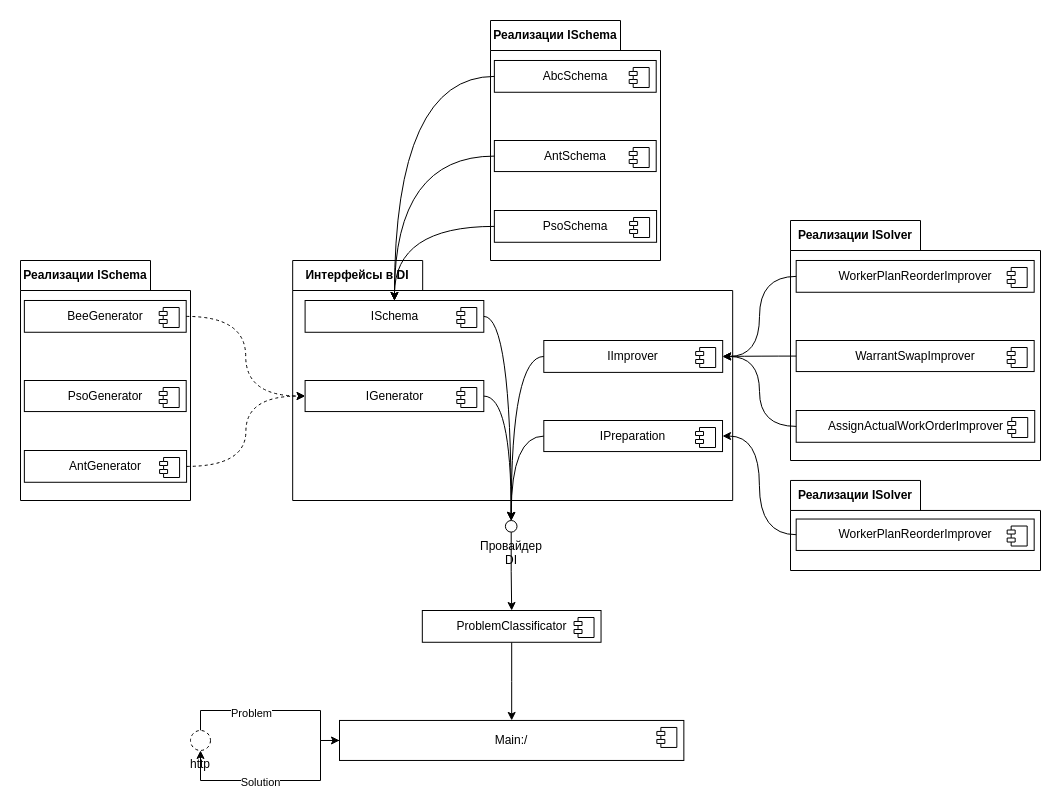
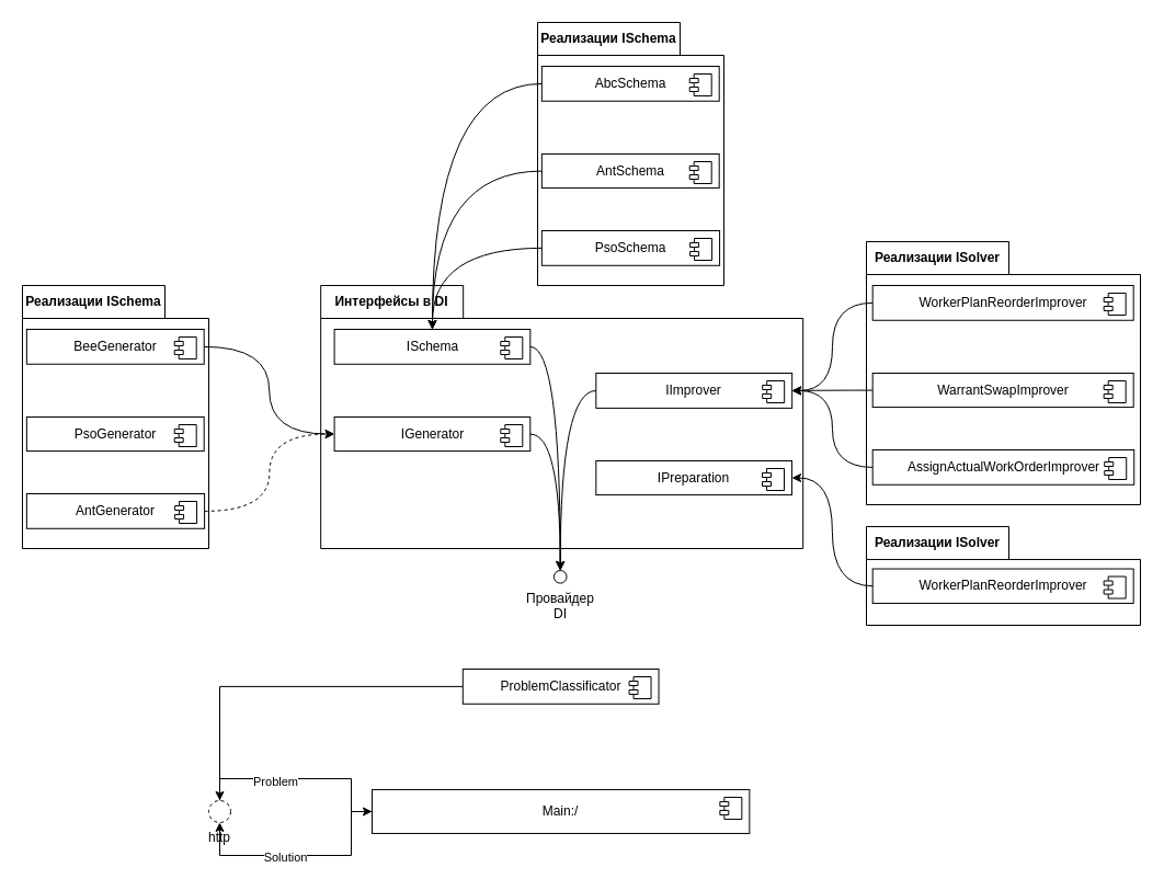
  <mxCell id="0" />
  <mxCell id="1" parent="0" />
  <mxCell id="2" value="Интерфейсы в DI" style="shape=folder;fontStyle=1;tabWidth=130;tabHeight=30;tabPosition=left;html=1;boundedLbl=1;labelInHeader=1;container=1;collapsible=0;whiteSpace=wrap;" vertex="1" parent="1"><mxGeometry x="292.18" y="260" width="440" height="240" as="geometry" /></mxCell>
  <mxCell id="3" value="" style="html=1;strokeColor=none;resizeWidth=1;resizeHeight=1;fillColor=none;part=1;connectable=0;allowArrows=0;deletable=0;whiteSpace=wrap;" vertex="1" parent="2"><mxGeometry width="440.0" height="168.0" relative="1" as="geometry"><mxPoint y="30" as="offset" /></mxGeometry></mxCell>
  <mxCell id="4" value="ISchema" style="html=1;dropTarget=0;whiteSpace=wrap;" vertex="1" parent="2"><mxGeometry x="12.41" y="39.995" width="178.72" height="31.766" as="geometry" /></mxCell>
  <mxCell id="5" value="" style="shape=module;jettyWidth=8;jettyHeight=4;" vertex="1" parent="4"><mxGeometry x="1" width="20" height="20" relative="1" as="geometry"><mxPoint x="-27" y="7" as="offset" /></mxGeometry></mxCell>
  <mxCell id="6" value="IGenerator" style="html=1;dropTarget=0;whiteSpace=wrap;" vertex="1" parent="2"><mxGeometry x="12.41" y="120.004" width="178.72" height="31.064" as="geometry" /></mxCell>
  <mxCell id="7" value="" style="shape=module;jettyWidth=8;jettyHeight=4;" vertex="1" parent="6"><mxGeometry x="1" width="20" height="20" relative="1" as="geometry"><mxPoint x="-27" y="7" as="offset" /></mxGeometry></mxCell>
  <mxCell id="8" value="IImprover" style="html=1;dropTarget=0;whiteSpace=wrap;" vertex="1" parent="2"><mxGeometry x="251.13" y="80.004" width="178.87" height="31.894" as="geometry" /></mxCell>
  <mxCell id="9" value="" style="shape=module;jettyWidth=8;jettyHeight=4;" vertex="1" parent="8"><mxGeometry x="1" width="20" height="20" relative="1" as="geometry"><mxPoint x="-27" y="7" as="offset" /></mxGeometry></mxCell>
  <mxCell id="10" value="IPreparation" style="html=1;dropTarget=0;whiteSpace=wrap;" vertex="1" parent="2"><mxGeometry x="251.13" y="160.004" width="178.72" height="31.064" as="geometry" /></mxCell>
  <mxCell id="11" value="" style="shape=module;jettyWidth=8;jettyHeight=4;" vertex="1" parent="10"><mxGeometry x="1" width="20" height="20" relative="1" as="geometry"><mxPoint x="-27" y="7" as="offset" /></mxGeometry></mxCell>
  <mxCell id="12" style="edgeStyle=orthogonalEdgeStyle;rounded=0;orthogonalLoop=1;jettySize=auto;html=1;entryX=0;entryY=0.5;entryDx=0;entryDy=0;exitX=0.5;exitY=0;exitDx=0;exitDy=0;" edge="1" parent="1" source="14" target="17"><mxGeometry relative="1" as="geometry"><Array as="points"><mxPoint x="200" y="709.96" /><mxPoint x="320" y="709.96" /><mxPoint x="320" y="739.96" /></Array></mxGeometry></mxCell>
  <mxCell id="13" value="Problem" style="edgeLabel;html=1;align=center;verticalAlign=middle;resizable=0;points=[];" vertex="1" connectable="0" parent="12"><mxGeometry x="-0.256" y="-2" relative="1" as="geometry"><mxPoint as="offset" /></mxGeometry></mxCell>
  <mxCell id="14" value="http&lt;div&gt;&lt;br&gt;&lt;/div&gt;" style="ellipse;whiteSpace=wrap;html=1;aspect=fixed;labelPosition=center;verticalLabelPosition=bottom;align=center;verticalAlign=top;dashed=1;" vertex="1" parent="1"><mxGeometry x="190" y="729.96" width="20" height="20" as="geometry" /></mxCell>
  <mxCell id="15" style="edgeStyle=orthogonalEdgeStyle;rounded=0;orthogonalLoop=1;jettySize=auto;html=1;entryX=0.5;entryY=1;entryDx=0;entryDy=0;" edge="1" parent="1" source="17" target="14"><mxGeometry relative="1" as="geometry"><Array as="points"><mxPoint x="320" y="739.96" /><mxPoint x="320" y="779.96" /><mxPoint x="200" y="779.96" /></Array></mxGeometry></mxCell>
  <mxCell id="16" value="Solution" style="edgeLabel;html=1;align=center;verticalAlign=middle;resizable=0;points=[];" vertex="1" connectable="0" parent="15"><mxGeometry x="0.151" y="1" relative="1" as="geometry"><mxPoint as="offset" /></mxGeometry></mxCell>
  <mxCell id="17" value="Main:/" style="html=1;dropTarget=0;whiteSpace=wrap;" vertex="1" parent="1"><mxGeometry x="339.004" y="719.96" width="344.348" height="40" as="geometry" /></mxCell>
  <mxCell id="18" value="" style="shape=module;jettyWidth=8;jettyHeight=4;" vertex="1" parent="17"><mxGeometry x="1" width="20" height="20" relative="1" as="geometry"><mxPoint x="-27" y="7" as="offset" /></mxGeometry></mxCell>
  <mxCell id="19" value="Реализации ISchema" style="shape=folder;fontStyle=1;tabWidth=130;tabHeight=30;tabPosition=left;html=1;boundedLbl=1;labelInHeader=1;container=1;collapsible=0;whiteSpace=wrap;" vertex="1" parent="1"><mxGeometry x="490" y="20" width="170" height="240" as="geometry" /></mxCell>
  <mxCell id="20" value="" style="html=1;strokeColor=none;resizeWidth=1;resizeHeight=1;fillColor=none;part=1;connectable=0;allowArrows=0;deletable=0;whiteSpace=wrap;" vertex="1" parent="19"><mxGeometry width="170.0" height="168.0" relative="1" as="geometry"><mxPoint y="30" as="offset" /></mxGeometry></mxCell>
  <mxCell id="21" value="PsoSchema" style="html=1;dropTarget=0;whiteSpace=wrap;" vertex="1" parent="19"><mxGeometry x="3.864" y="190" width="162.215" height="31.77" as="geometry" /></mxCell>
  <mxCell id="22" value="" style="shape=module;jettyWidth=8;jettyHeight=4;" vertex="1" parent="21"><mxGeometry x="1" width="20" height="20" relative="1" as="geometry"><mxPoint x="-27" y="7" as="offset" /></mxGeometry></mxCell>
  <mxCell id="23" value="AntSchema" style="html=1;dropTarget=0;whiteSpace=wrap;" vertex="1" parent="19"><mxGeometry x="3.864" y="120" width="161.836" height="31.06" as="geometry" /></mxCell>
  <mxCell id="24" value="" style="shape=module;jettyWidth=8;jettyHeight=4;" vertex="1" parent="23"><mxGeometry x="1" width="20" height="20" relative="1" as="geometry"><mxPoint x="-27" y="7" as="offset" /></mxGeometry></mxCell>
  <mxCell id="25" value="AbcSchema" style="html=1;dropTarget=0;whiteSpace=wrap;" vertex="1" parent="19"><mxGeometry x="3.864" y="39.99" width="161.836" height="31.77" as="geometry" /></mxCell>
  <mxCell id="26" value="" style="shape=module;jettyWidth=8;jettyHeight=4;" vertex="1" parent="25"><mxGeometry x="1" width="20" height="20" relative="1" as="geometry"><mxPoint x="-27" y="7" as="offset" /></mxGeometry></mxCell>
  <mxCell id="27" style="edgeStyle=orthogonalEdgeStyle;shape=connector;curved=1;rounded=1;orthogonalLoop=1;jettySize=auto;html=1;entryX=0.5;entryY=0;entryDx=0;entryDy=0;labelBackgroundColor=default;strokeColor=default;fontFamily=Helvetica;fontSize=11;fontColor=default;endArrow=classic;exitX=0;exitY=0.5;exitDx=0;exitDy=0;" edge="1" parent="1" source="21" target="4"><mxGeometry relative="1" as="geometry"><mxPoint x="81" y="333.787" as="sourcePoint" /><mxPoint x="38.528" y="435.52" as="targetPoint" /></mxGeometry></mxCell>
  <mxCell id="28" style="edgeStyle=orthogonalEdgeStyle;shape=connector;curved=1;rounded=1;orthogonalLoop=1;jettySize=auto;html=1;entryX=0.5;entryY=0;entryDx=0;entryDy=0;labelBackgroundColor=default;strokeColor=default;fontFamily=Helvetica;fontSize=11;fontColor=default;endArrow=classic;" edge="1" parent="1" source="25" target="4"><mxGeometry relative="1" as="geometry"><mxPoint x="38.528" y="435.52" as="targetPoint" /></mxGeometry></mxCell>
  <mxCell id="29" style="edgeStyle=orthogonalEdgeStyle;shape=connector;curved=1;rounded=1;orthogonalLoop=1;jettySize=auto;html=1;entryX=0.5;entryY=0;entryDx=0;entryDy=0;labelBackgroundColor=default;strokeColor=default;fontFamily=Helvetica;fontSize=11;fontColor=default;endArrow=classic;" edge="1" parent="1" source="23" target="4"><mxGeometry relative="1" as="geometry"><mxPoint x="38.528" y="435.52" as="targetPoint" /></mxGeometry></mxCell>
  <mxCell id="30" value="Реализации ISolver" style="shape=folder;fontStyle=1;tabWidth=130;tabHeight=30;tabPosition=left;html=1;boundedLbl=1;labelInHeader=1;container=1;collapsible=0;whiteSpace=wrap;" vertex="1" parent="1"><mxGeometry x="790" y="220" width="250" height="240" as="geometry" /></mxCell>
  <mxCell id="31" value="" style="html=1;strokeColor=none;resizeWidth=1;resizeHeight=1;fillColor=none;part=1;connectable=0;allowArrows=0;deletable=0;whiteSpace=wrap;" vertex="1" parent="30"><mxGeometry width="250" height="168.0" relative="1" as="geometry"><mxPoint y="30" as="offset" /></mxGeometry></mxCell>
  <mxCell id="32" value="AssignActualWorkOrderImprover" style="html=1;dropTarget=0;whiteSpace=wrap;" vertex="1" parent="30"><mxGeometry x="5.682" y="190" width="238.551" height="31.77" as="geometry" /></mxCell>
  <mxCell id="33" value="" style="shape=module;jettyWidth=8;jettyHeight=4;" vertex="1" parent="32"><mxGeometry x="1" width="20" height="20" relative="1" as="geometry"><mxPoint x="-27" y="7" as="offset" /></mxGeometry></mxCell>
  <mxCell id="34" value="WarrantSwapImprover" style="html=1;dropTarget=0;whiteSpace=wrap;" vertex="1" parent="30"><mxGeometry x="5.682" y="120" width="237.994" height="31.06" as="geometry" /></mxCell>
  <mxCell id="35" value="" style="shape=module;jettyWidth=8;jettyHeight=4;" vertex="1" parent="34"><mxGeometry x="1" width="20" height="20" relative="1" as="geometry"><mxPoint x="-27" y="7" as="offset" /></mxGeometry></mxCell>
  <mxCell id="36" value="WorkerPlanReorderImprover" style="html=1;dropTarget=0;whiteSpace=wrap;" vertex="1" parent="30"><mxGeometry x="5.682" y="39.99" width="237.994" height="31.77" as="geometry" /></mxCell>
  <mxCell id="37" value="" style="shape=module;jettyWidth=8;jettyHeight=4;" vertex="1" parent="36"><mxGeometry x="1" width="20" height="20" relative="1" as="geometry"><mxPoint x="-27" y="7" as="offset" /></mxGeometry></mxCell>
  <mxCell id="38" style="edgeStyle=orthogonalEdgeStyle;rounded=0;orthogonalLoop=1;jettySize=auto;html=1;entryX=1;entryY=0.5;entryDx=0;entryDy=0;orthogonal=0;curved=1;" edge="1" parent="1" source="36" target="8"><mxGeometry relative="1" as="geometry" /></mxCell>
  <mxCell id="39" style="edgeStyle=orthogonalEdgeStyle;rounded=0;orthogonalLoop=1;jettySize=auto;html=1;entryX=1;entryY=0.5;entryDx=0;entryDy=0;orthogonal=0;curved=1;" edge="1" parent="1" source="34" target="8"><mxGeometry relative="1" as="geometry" /></mxCell>
  <mxCell id="40" style="edgeStyle=orthogonalEdgeStyle;rounded=0;orthogonalLoop=1;jettySize=auto;html=1;entryX=1;entryY=0.5;entryDx=0;entryDy=0;orthogonal=0;curved=1;" edge="1" parent="1" source="32" target="8"><mxGeometry relative="1" as="geometry" /></mxCell>
- <mxCell id="41" style="edgeStyle=orthogonalEdgeStyle;rounded=0;orthogonalLoop=1;jettySize=auto;html=1;entryX=0.5;entryY=0;entryDx=0;entryDy=0;" edge="1" parent="1" source="42" target="63"><mxGeometry relative="1" as="geometry" /></mxCell>
  <mxCell id="42" value="Провайдер DI" style="ellipse;whiteSpace=wrap;html=1;aspect=fixed;labelPosition=center;verticalLabelPosition=bottom;align=center;verticalAlign=top;" vertex="1" parent="1"><mxGeometry x="504.9" y="520" width="11.615" height="11.615" as="geometry" /></mxCell>
  <mxCell id="43" style="edgeStyle=orthogonalEdgeStyle;shape=connector;curved=1;rounded=1;orthogonalLoop=1;jettySize=auto;html=1;entryX=0.5;entryY=0;entryDx=0;entryDy=0;labelBackgroundColor=default;strokeColor=default;fontFamily=Helvetica;fontSize=11;fontColor=default;endArrow=classic;exitX=0;exitY=0.5;exitDx=0;exitDy=0;" edge="1" parent="1" source="8" target="42"><mxGeometry relative="1" as="geometry" /></mxCell>
  <mxCell id="44" style="edgeStyle=orthogonalEdgeStyle;shape=connector;curved=1;rounded=1;orthogonalLoop=1;jettySize=auto;html=1;entryX=0.5;entryY=0;entryDx=0;entryDy=0;labelBackgroundColor=default;strokeColor=default;fontFamily=Helvetica;fontSize=11;fontColor=default;endArrow=classic;" edge="1" parent="1" source="6" target="42"><mxGeometry relative="1" as="geometry" /></mxCell>
  <mxCell id="45" style="edgeStyle=orthogonalEdgeStyle;shape=connector;curved=1;rounded=1;orthogonalLoop=1;jettySize=auto;html=1;entryX=0.5;entryY=0;entryDx=0;entryDy=0;labelBackgroundColor=default;strokeColor=default;fontFamily=Helvetica;fontSize=11;fontColor=default;endArrow=classic;exitX=1;exitY=0.5;exitDx=0;exitDy=0;" edge="1" parent="1" source="4" target="42"><mxGeometry relative="1" as="geometry"><mxPoint x="553.18" y="323.787" as="sourcePoint" /><mxPoint x="522.18" y="411.495" as="targetPoint" /></mxGeometry></mxCell>
  <mxCell id="46" value="Реализации ISchema" style="shape=folder;fontStyle=1;tabWidth=130;tabHeight=30;tabPosition=left;html=1;boundedLbl=1;labelInHeader=1;container=1;collapsible=0;whiteSpace=wrap;" vertex="1" parent="1"><mxGeometry x="20" y="260" width="170" height="240" as="geometry" /></mxCell>
  <mxCell id="47" value="" style="html=1;strokeColor=none;resizeWidth=1;resizeHeight=1;fillColor=none;part=1;connectable=0;allowArrows=0;deletable=0;whiteSpace=wrap;" vertex="1" parent="46"><mxGeometry width="170.0" height="168.0" relative="1" as="geometry"><mxPoint y="30" as="offset" /></mxGeometry></mxCell>
  <mxCell id="48" value="AntGenerator" style="html=1;dropTarget=0;whiteSpace=wrap;" vertex="1" parent="46"><mxGeometry x="3.864" y="190" width="162.215" height="31.77" as="geometry" /></mxCell>
  <mxCell id="49" value="" style="shape=module;jettyWidth=8;jettyHeight=4;" vertex="1" parent="48"><mxGeometry x="1" width="20" height="20" relative="1" as="geometry"><mxPoint x="-27" y="7" as="offset" /></mxGeometry></mxCell>
  <mxCell id="50" value="PsoGenerator" style="html=1;dropTarget=0;whiteSpace=wrap;" vertex="1" parent="46"><mxGeometry x="3.864" y="120" width="161.836" height="31.06" as="geometry" /></mxCell>
  <mxCell id="51" value="" style="shape=module;jettyWidth=8;jettyHeight=4;" vertex="1" parent="50"><mxGeometry x="1" width="20" height="20" relative="1" as="geometry"><mxPoint x="-27" y="7" as="offset" /></mxGeometry></mxCell>
  <mxCell id="52" value="BeeGenerator" style="html=1;dropTarget=0;whiteSpace=wrap;" vertex="1" parent="46"><mxGeometry x="3.864" y="39.99" width="161.836" height="31.77" as="geometry" /></mxCell>
  <mxCell id="53" value="" style="shape=module;jettyWidth=8;jettyHeight=4;" vertex="1" parent="52"><mxGeometry x="1" width="20" height="20" relative="1" as="geometry"><mxPoint x="-27" y="7" as="offset" /></mxGeometry></mxCell>
- <mxCell id="54" style="edgeStyle=orthogonalEdgeStyle;rounded=0;orthogonalLoop=1;jettySize=auto;html=1;entryX=0;entryY=0.5;entryDx=0;entryDy=0;curved=1;dashed=1;" edge="1" parent="1" source="52" target="6"><mxGeometry relative="1" as="geometry" /></mxCell>
+ <mxCell id="54" style="edgeStyle=orthogonalEdgeStyle;rounded=0;orthogonalLoop=1;jettySize=auto;html=1;entryX=0;entryY=0.5;entryDx=0;entryDy=0;curved=1;" edge="1" parent="1" source="52" target="6"><mxGeometry relative="1" as="geometry" /></mxCell>
  <mxCell id="55" style="edgeStyle=orthogonalEdgeStyle;rounded=0;orthogonalLoop=1;jettySize=auto;html=1;entryX=0;entryY=0.5;entryDx=0;entryDy=0;curved=1;dashed=1;" edge="1" parent="1" source="48" target="6"><mxGeometry relative="1" as="geometry" /></mxCell>
- <mxCell id="56" style="edgeStyle=orthogonalEdgeStyle;rounded=0;orthogonalLoop=1;jettySize=auto;html=1;entryX=0.5;entryY=0;entryDx=0;entryDy=0;curved=1;" edge="1" parent="1" source="10" target="42"><mxGeometry relative="1" as="geometry" /></mxCell>
  <mxCell id="57" value="Реализации ISolver" style="shape=folder;fontStyle=1;tabWidth=130;tabHeight=30;tabPosition=left;html=1;boundedLbl=1;labelInHeader=1;container=1;collapsible=0;whiteSpace=wrap;" vertex="1" parent="1"><mxGeometry x="790" y="479.96" width="250" height="90.04" as="geometry" /></mxCell>
  <mxCell id="58" value="" style="html=1;strokeColor=none;resizeWidth=1;resizeHeight=1;fillColor=none;part=1;connectable=0;allowArrows=0;deletable=0;whiteSpace=wrap;" vertex="1" parent="57"><mxGeometry width="250" height="63.028" relative="1" as="geometry"><mxPoint y="30" as="offset" /></mxGeometry></mxCell>
  <mxCell id="59" value="WorkerPlanReorderImprover" style="html=1;dropTarget=0;whiteSpace=wrap;" vertex="1" parent="57"><mxGeometry x="5.68" y="38.57" width="237.99" height="31.43" as="geometry" /></mxCell>
  <mxCell id="60" value="" style="shape=module;jettyWidth=8;jettyHeight=4;" vertex="1" parent="59"><mxGeometry x="1" width="20" height="20" relative="1" as="geometry"><mxPoint x="-27" y="7" as="offset" /></mxGeometry></mxCell>
  <mxCell id="61" style="edgeStyle=orthogonalEdgeStyle;rounded=0;orthogonalLoop=1;jettySize=auto;html=1;entryX=1;entryY=0.5;entryDx=0;entryDy=0;curved=1;" edge="1" parent="1" source="59" target="10"><mxGeometry relative="1" as="geometry" /></mxCell>
- <mxCell id="62" style="edgeStyle=orthogonalEdgeStyle;rounded=0;orthogonalLoop=1;jettySize=auto;html=1;entryX=0.5;entryY=0;entryDx=0;entryDy=0;" edge="1" parent="1" source="63" target="17"><mxGeometry relative="1" as="geometry" /></mxCell>
+ <mxCell id="62" style="edgeStyle=orthogonalEdgeStyle;rounded=0;orthogonalLoop=1;jettySize=auto;html=1;" edge="1" parent="1" source="63" target="14"><mxGeometry relative="1" as="geometry" /></mxCell>
  <mxCell id="63" value="ProblemClassificator" style="html=1;dropTarget=0;whiteSpace=wrap;" vertex="1" parent="1"><mxGeometry x="421.82" y="610.005" width="178.72" height="31.766" as="geometry" /></mxCell>
  <mxCell id="64" value="" style="shape=module;jettyWidth=8;jettyHeight=4;" vertex="1" parent="63"><mxGeometry x="1" width="20" height="20" relative="1" as="geometry"><mxPoint x="-27" y="7" as="offset" /></mxGeometry></mxCell>
